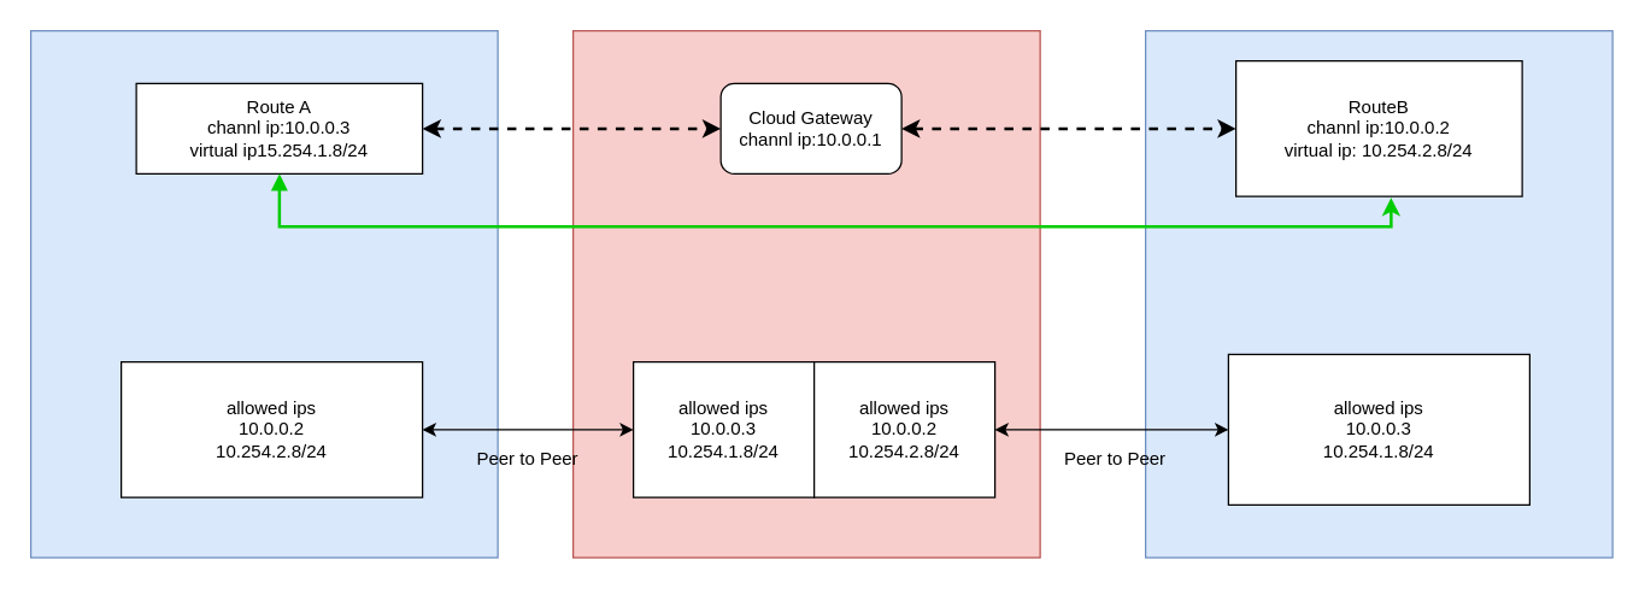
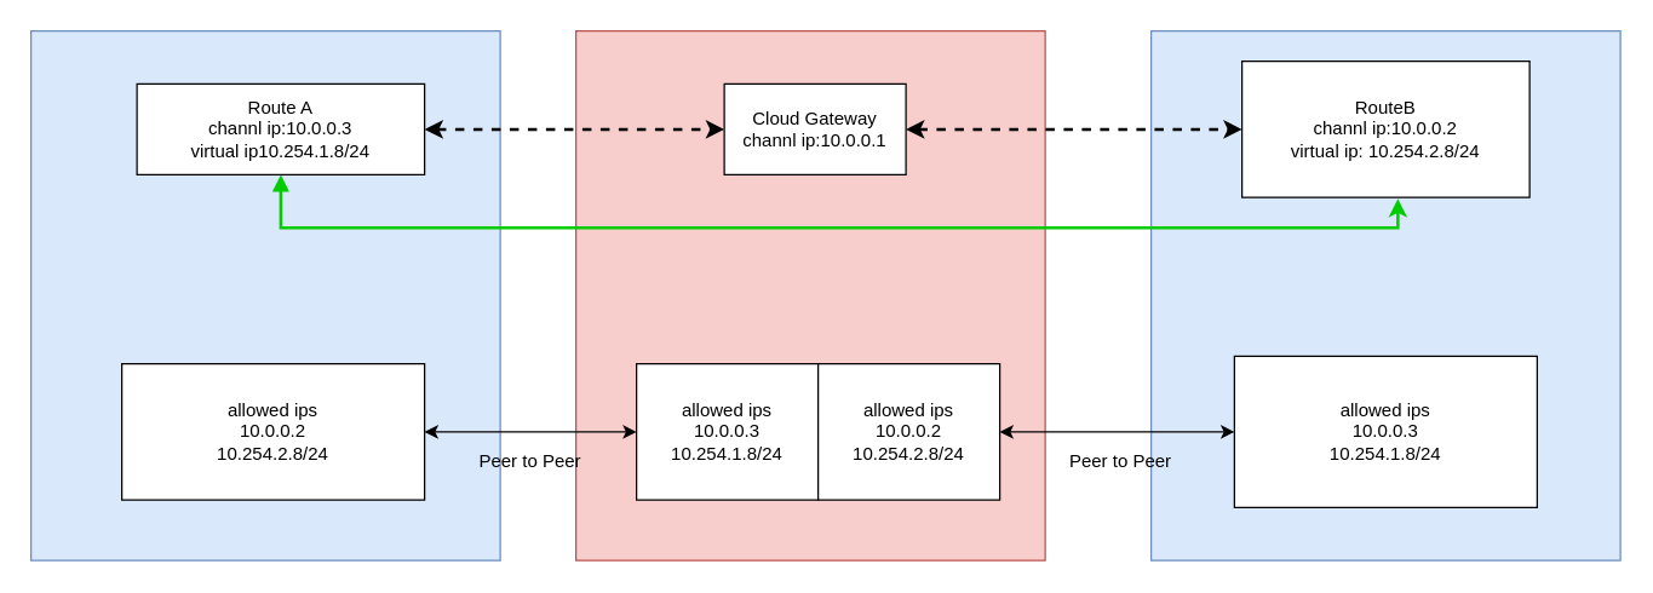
  <mxCell id="0" />
  <mxCell id="1" parent="0" />
  <mxCell id="2" value="" style="rounded=0;whiteSpace=wrap;html=1;fillColor=#dae8fc;strokeColor=#6c8ebf;" vertex="1" parent="1"><mxGeometry x="760" width="310" height="350" as="geometry" y="20" /></mxCell>
  <mxCell id="3" value="" style="rounded=0;whiteSpace=wrap;html=1;fillColor=#f8cecc;strokeColor=#b85450;" vertex="1" parent="1"><mxGeometry x="380" width="310" height="350" as="geometry" y="20" /></mxCell>
  <mxCell id="4" value="" style="rounded=0;whiteSpace=wrap;html=1;fillColor=#dae8fc;strokeColor=#6c8ebf;" vertex="1" parent="1"><mxGeometry x="20" width="310" height="350" as="geometry" y="20" /></mxCell>
  <mxCell id="5" style="edgeStyle=orthogonalEdgeStyle;rounded=0;orthogonalLoop=1;jettySize=auto;html=1;entryX=0;entryY=0.5;entryDx=0;entryDy=0;startArrow=classic;startFill=1;" edge="1" parent="1" source="6" target="7"><mxGeometry relative="1" as="geometry" /></mxCell>
  <mxCell id="6" value="allowed ips&lt;div&gt;10.0.0.2&lt;/div&gt;&lt;div&gt;10.254.2.8/24&lt;/div&gt;" style="rounded=0;whiteSpace=wrap;html=1;" vertex="1" parent="1"><mxGeometry x="80" y="240" width="200" height="90" as="geometry" /></mxCell>
  <mxCell id="7" value="allowed ips&lt;div&gt;10.0.0.3&lt;/div&gt;&lt;div&gt;10.254.1.8/24&lt;br&gt;&lt;/div&gt;" style="rounded=0;whiteSpace=wrap;html=1;" vertex="1" parent="1"><mxGeometry x="420" y="240" width="120" height="90" as="geometry" /></mxCell>
  <mxCell id="8" style="edgeStyle=orthogonalEdgeStyle;rounded=0;orthogonalLoop=1;jettySize=auto;html=1;startArrow=classic;startFill=1;" edge="1" parent="1" source="9" target="15"><mxGeometry relative="1" as="geometry" /></mxCell>
  <mxCell id="9" value="allowed ips&lt;div&gt;10.0.0.3&lt;/div&gt;&lt;div&gt;10.254.1.8/24&lt;/div&gt;" style="rounded=0;whiteSpace=wrap;html=1;" vertex="1" parent="1"><mxGeometry x="815" y="235" width="200" height="100" as="geometry" /></mxCell>
  <mxCell id="10" style="edgeStyle=orthogonalEdgeStyle;rounded=0;orthogonalLoop=1;jettySize=auto;html=1;entryX=0;entryY=0.5;entryDx=0;entryDy=0;dashed=1;startArrow=classic;startFill=1;strokeWidth=2;" edge="1" parent="1" source="11" target="13"><mxGeometry relative="1" as="geometry" /></mxCell>
- <mxCell id="11" value="Route A&lt;div&gt;channl ip:10.0.0.3&lt;/div&gt;&lt;div&gt;virtual ip&lt;span style=&quot;background-color: initial;&quot;&gt;15.254.1.8/24&lt;/span&gt;&lt;/div&gt;" style="rounded=0;whiteSpace=wrap;html=1;" vertex="1" parent="1"><mxGeometry x="90" y="55" width="190" height="60" as="geometry" /></mxCell>
+ <mxCell id="11" value="Route A&lt;div&gt;channl ip:10.0.0.3&lt;/div&gt;&lt;div&gt;virtual ip&lt;span style=&quot;background-color: initial;&quot;&gt;10.254.1.8/24&lt;/span&gt;&lt;/div&gt;" style="rounded=0;whiteSpace=wrap;html=1;" vertex="1" parent="1"><mxGeometry x="90" y="55" width="190" height="60" as="geometry" /></mxCell>
  <mxCell id="12" style="edgeStyle=orthogonalEdgeStyle;rounded=0;orthogonalLoop=1;jettySize=auto;html=1;entryX=0;entryY=0.5;entryDx=0;entryDy=0;dashed=1;startArrow=classic;startFill=1;strokeWidth=2;" edge="1" parent="1" source="13" target="14"><mxGeometry relative="1" as="geometry" /></mxCell>
- <mxCell id="13" value="Cloud Gateway&lt;div&gt;&lt;div&gt;channl ip:10.0.0.1&lt;/div&gt;&lt;/div&gt;" style="whiteSpace=wrap;html=1;rounded=1;" vertex="1" parent="1"><mxGeometry x="478" y="55" width="120" height="60" as="geometry" /></mxCell>
+ <mxCell id="13" value="Cloud Gateway&lt;div&gt;&lt;div&gt;channl ip:10.0.0.1&lt;/div&gt;&lt;/div&gt;" style="rounded=0;whiteSpace=wrap;html=1;" vertex="1" parent="1"><mxGeometry x="478" y="55" width="120" height="60" as="geometry" /></mxCell>
  <mxCell id="14" value="RouteB&lt;div&gt;&lt;div&gt;channl ip:10.0.0.2&lt;/div&gt;&lt;div&gt;virtual ip:&amp;nbsp;&lt;span style=&quot;background-color: initial;&quot;&gt;10.254.2.8/24&lt;/span&gt;&lt;/div&gt;&lt;/div&gt;" style="rounded=0;whiteSpace=wrap;html=1;" vertex="1" parent="1"><mxGeometry x="820" y="40" width="190" height="90" as="geometry" /></mxCell>
  <mxCell id="15" value="allowed ips&lt;div&gt;10.0.0.2&lt;/div&gt;&lt;div&gt;10.254.2.8/24&lt;br&gt;&lt;/div&gt;" style="rounded=0;whiteSpace=wrap;html=1;" vertex="1" parent="1"><mxGeometry x="540" y="240" width="120" height="90" as="geometry" /></mxCell>
  <mxCell id="16" style="edgeStyle=orthogonalEdgeStyle;rounded=0;orthogonalLoop=1;jettySize=auto;html=1;entryX=0.542;entryY=1.009;entryDx=0;entryDy=0;entryPerimeter=0;strokeWidth=2;fillColor=#008a00;strokeColor=#00cc00;startArrow=block;startFill=1;" edge="1" parent="1" source="11" target="14"><mxGeometry relative="1" as="geometry"><Array as="points"><mxPoint x="185" y="150" /><mxPoint x="923" y="150" /></Array></mxGeometry></mxCell>
  <mxCell id="17" value="Peer to Peer" style="text;html=1;align=center;verticalAlign=middle;whiteSpace=wrap;rounded=0;" vertex="1" parent="1"><mxGeometry x="300" y="290" width="100" height="30" as="geometry" /></mxCell>
  <mxCell id="18" value="Peer to Peer" style="text;html=1;align=center;verticalAlign=middle;whiteSpace=wrap;rounded=0;" vertex="1" parent="1"><mxGeometry x="690" y="290" width="100" height="30" as="geometry" /></mxCell>
